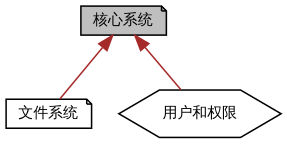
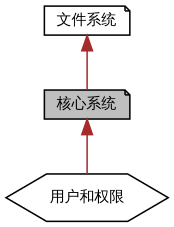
  digraph {
    fontname="DejaVu Sans Mono"
    rankdir=TB
    node [color=black fillcolor=white fontname="DejaVu Sans Mono" fontsize=10 shape=note style=filled]
    edge [color=brown dir=back fontname="DejaVu Sans Mono" fontsize=10 labelfontname=Helvetica labelfontsize=10 shape=plaintext style=solid]
    n1 [fillcolor=grey75 fontcolor=black height=0.2 label="核心系统" width=0.4]
    n2 [height=0.2 label="文件系统" width=0.4]
    n3 [height=0.2 label="用户和权限" shape=hexagon width=0.4]
-   n1 -> n2
+   n2 -> n1
    n1 -> n3
  }
